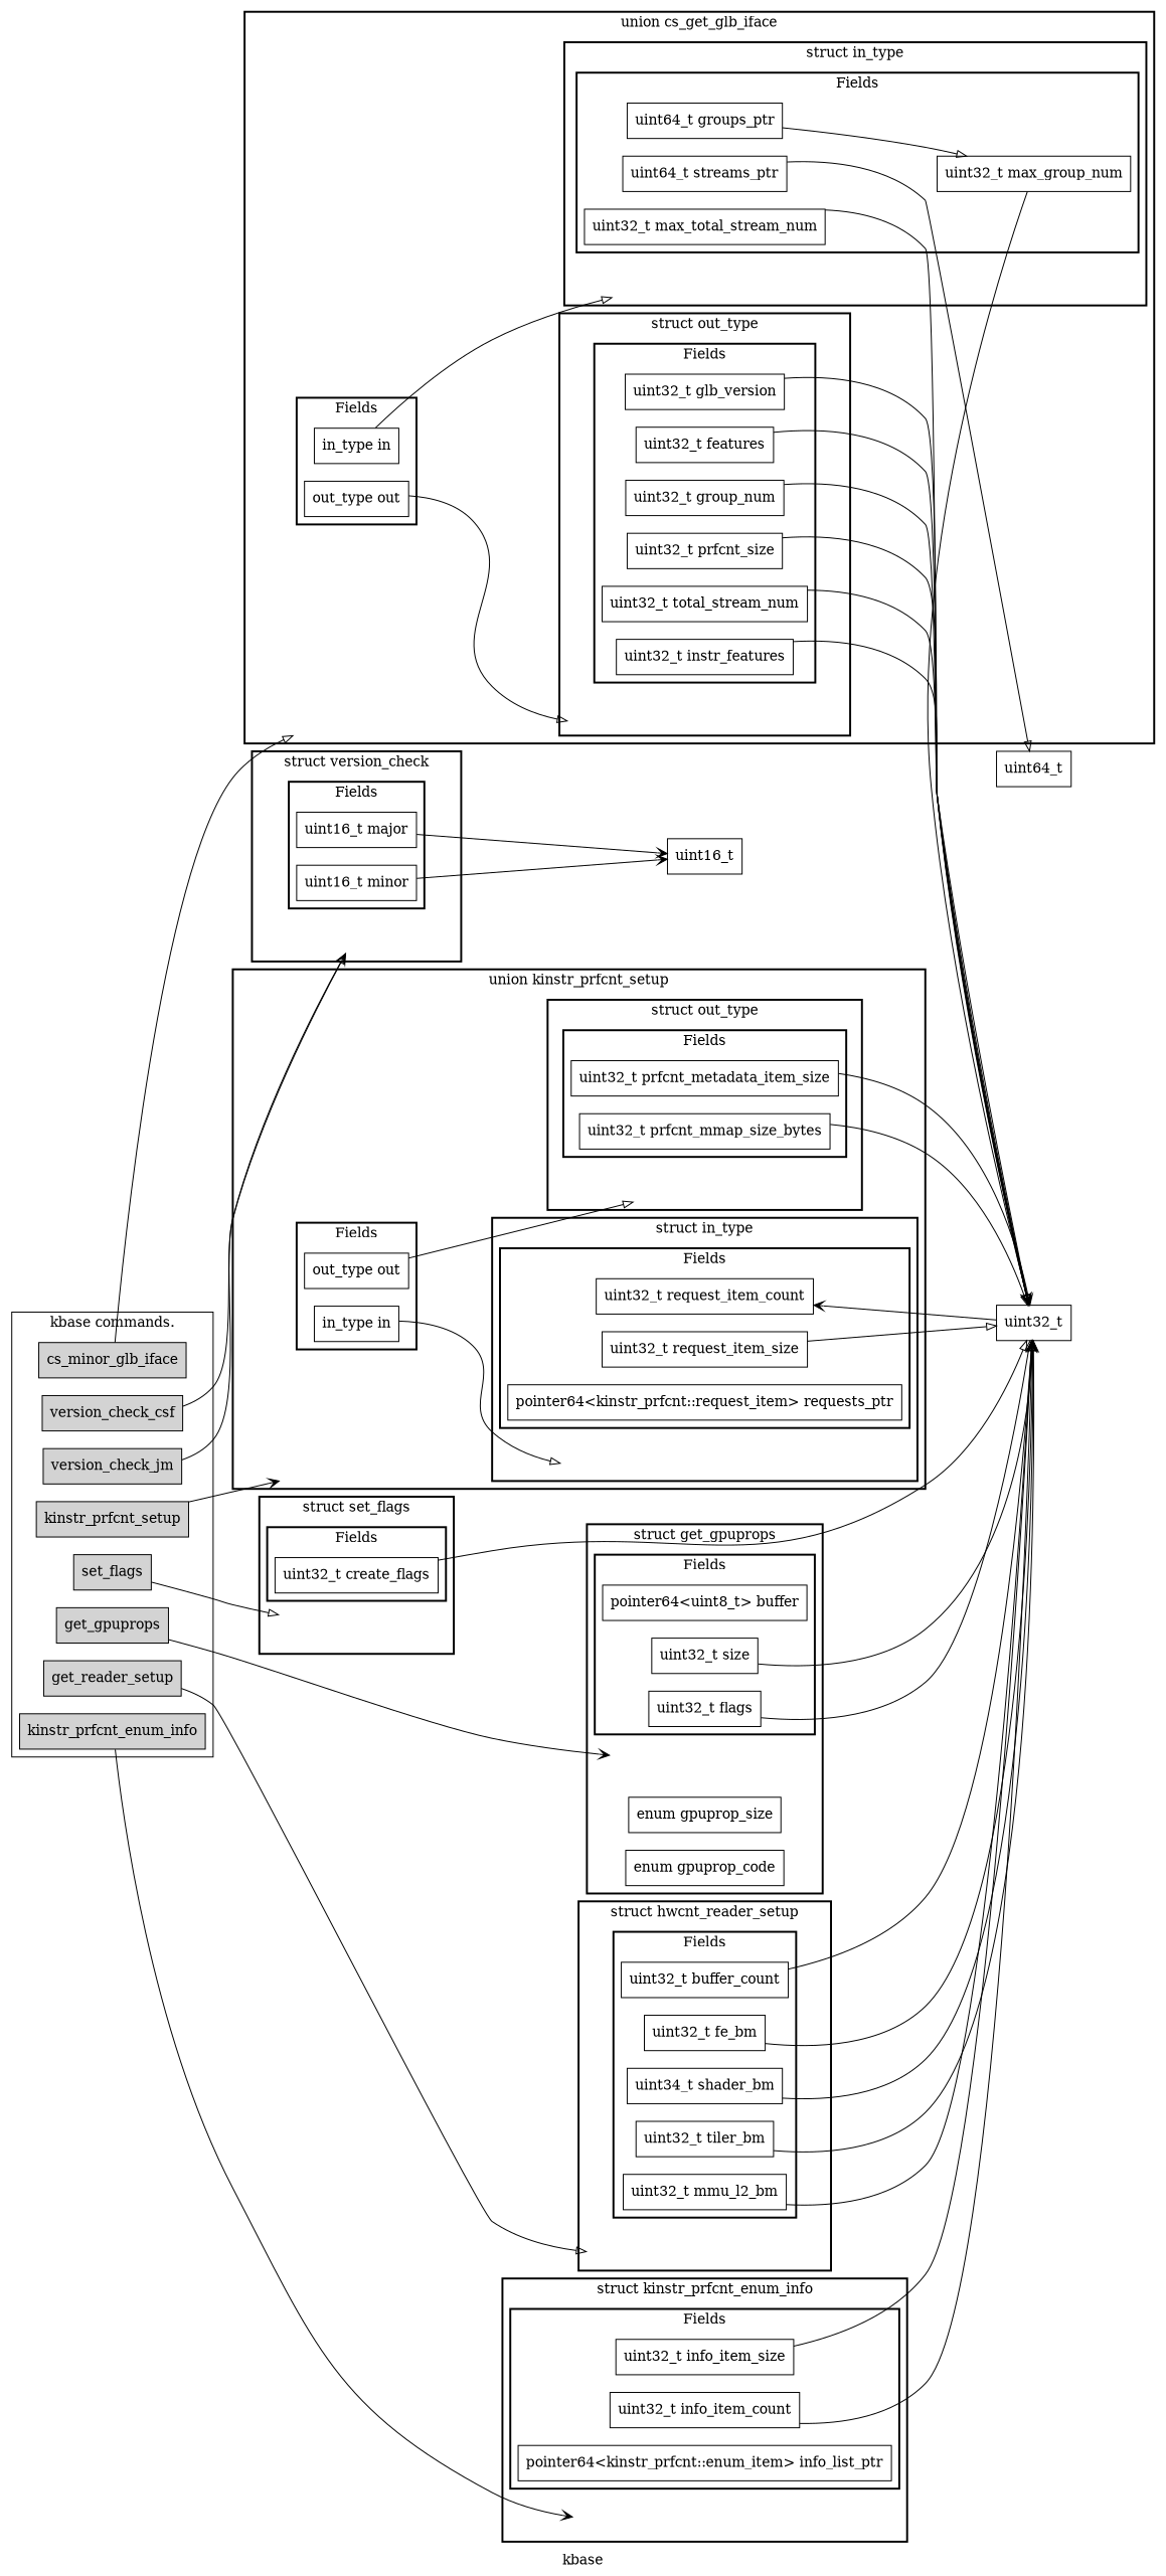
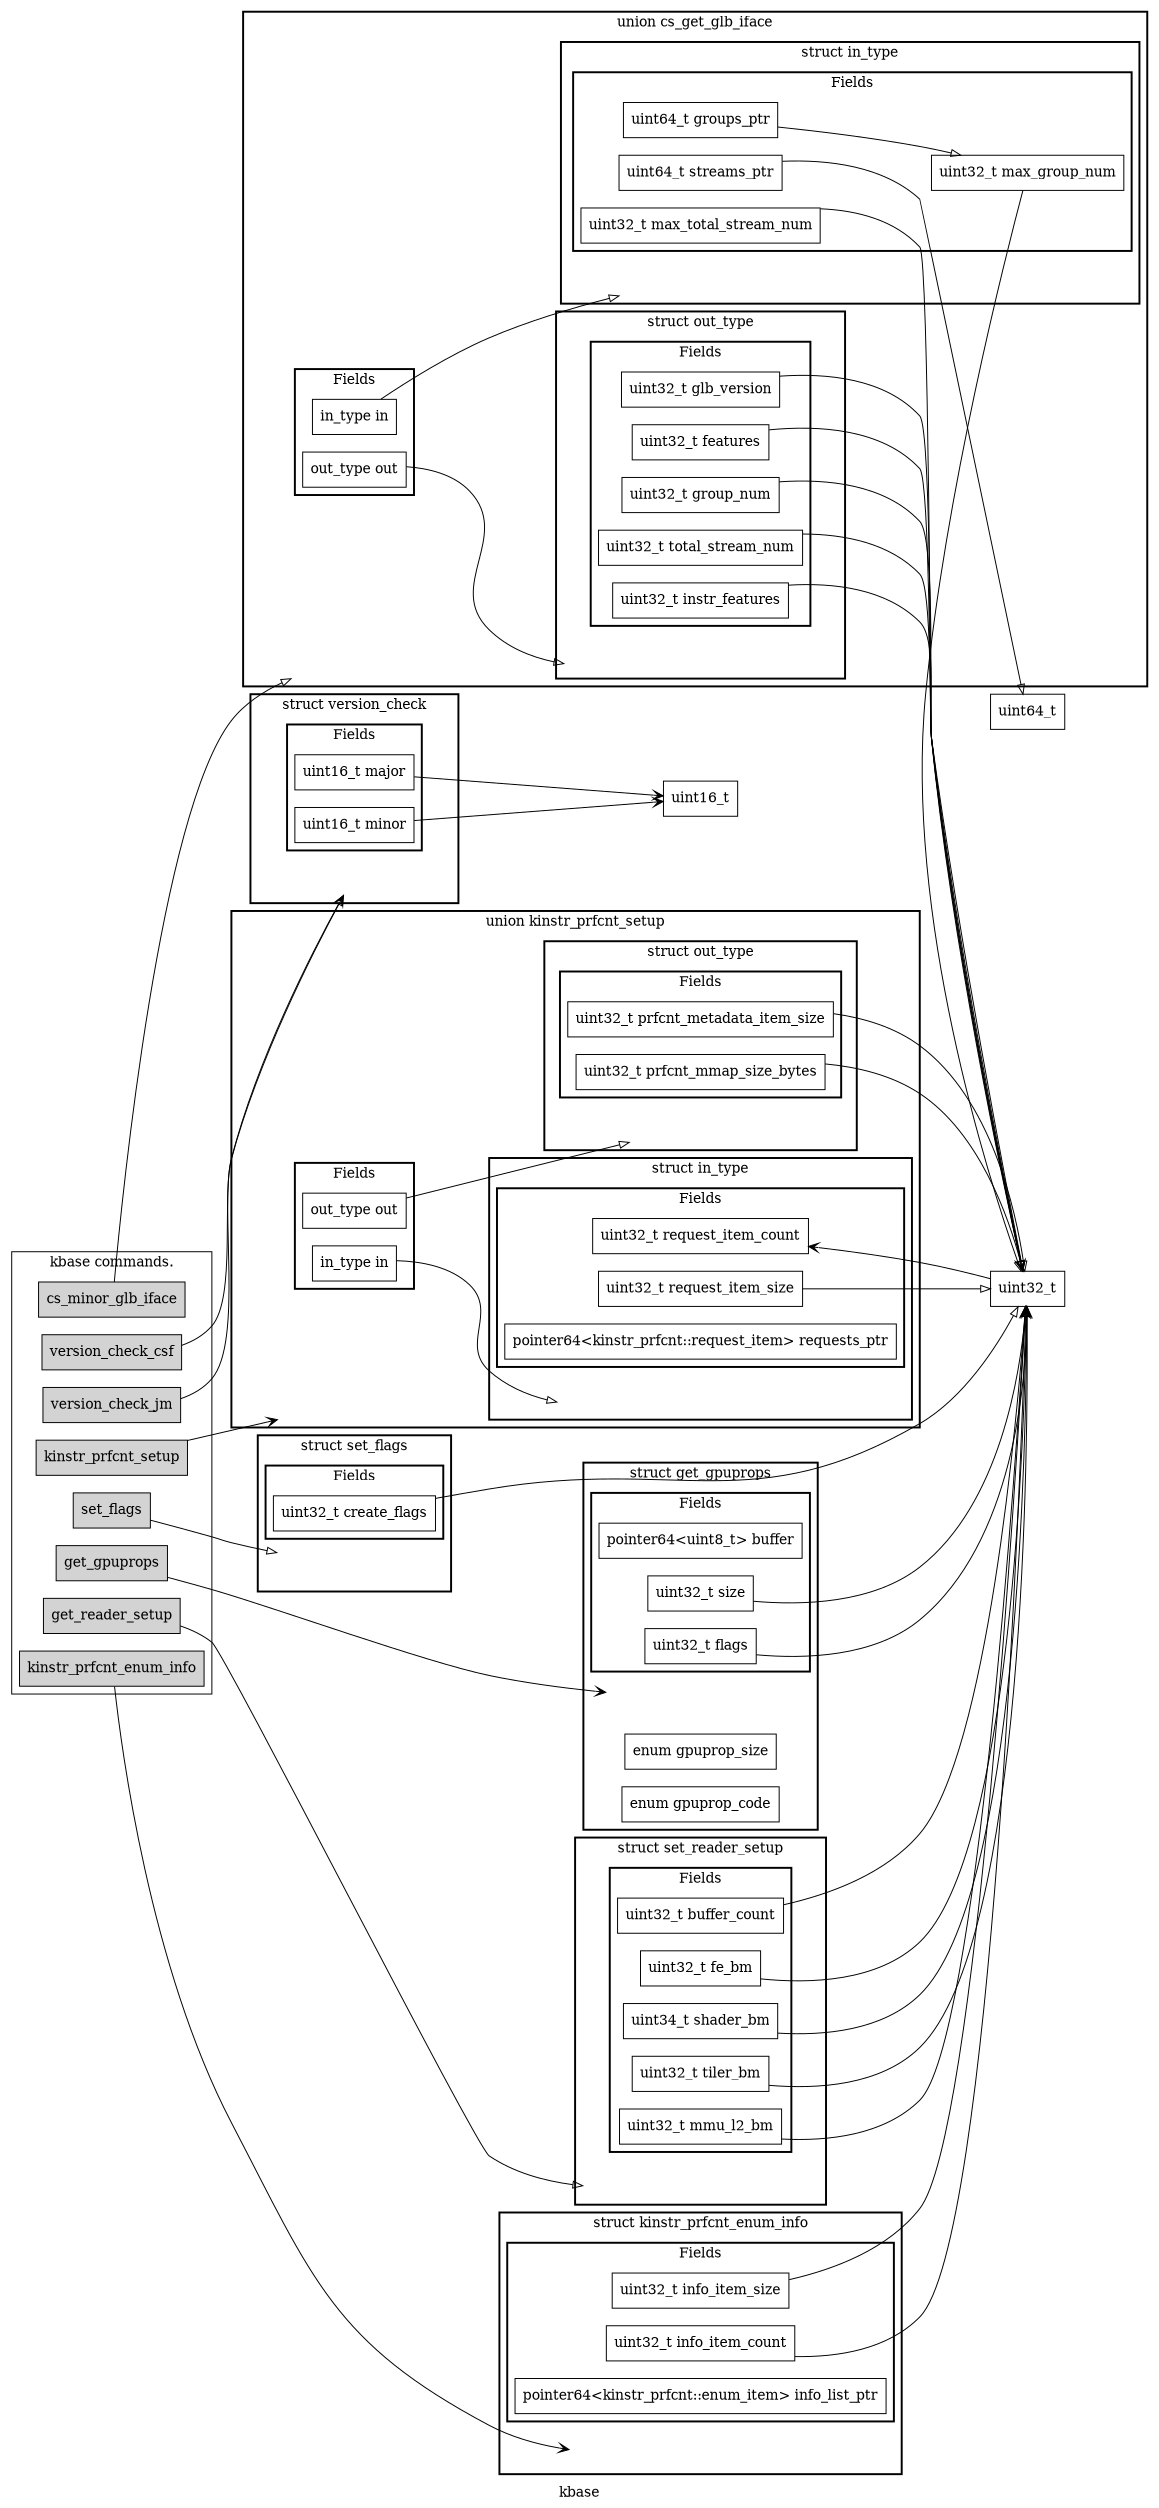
  digraph {
    compound=true
    label=kbase
    rankdir=LR
    node [shape=box]
    edge [arrowhead=onormal]
    n1 [fillcolor=lightgrey label=version_check_jm style=filled]
    n2 [fillcolor=lightgrey label=version_check_csf style=filled]
    n3 [fillcolor=lightgrey label=set_flags style=filled]
    n4 [fillcolor=lightgrey label=get_gpuprops style=filled]
    n5 [fillcolor=lightgrey label=cs_minor_glb_iface style=filled]
    n6 [fillcolor=lightgrey label=get_reader_setup style=filled]
    n7 [fillcolor=lightgrey label=kinstr_prfcnt_enum_info style=filled]
    n8 [fillcolor=lightgrey label=kinstr_prfcnt_setup style=filled]
    n9 [label="uint16_t major"]
    n10 [label="uint16_t minor"]
    compound_version_check [style=invis]
    n12 [label="uint32_t create_flags"]
    compound_set_flags [style=invis]
    n14 [label="pointer64<uint8_t> buffer"]
    n15 [label="uint32_t size"]
    n16 [label="uint32_t flags"]
    compound_get_gpuprops [style=invis]
    n18 [label="enum gpuprop_size"]
    n19 [label="enum gpuprop_code"]
    n20 [label="uint32_t max_group_num"]
    n21 [label="uint32_t max_total_stream_num"]
    n22 [label="uint64_t groups_ptr"]
    n23 [label="uint64_t streams_ptr"]
    compound_cs_get_glb_iface_in_type [style=invis]
    n25 [label="uint32_t glb_version"]
    n26 [label="uint32_t features"]
    n27 [label="uint32_t group_num"]
-   n28 [label="uint32_t prfcnt_size"]
    n29 [label="uint32_t total_stream_num"]
    n30 [label="uint32_t instr_features"]
    compound_cs_get_glb_iface_out_type [style=invis]
    n32 [label="in_type in"]
    n33 [label="out_type out"]
    compound_cs_get_glb_iface [style=invis]
    n35 [label="uint32_t buffer_count"]
    n36 [label="uint32_t fe_bm"]
    n37 [label="uint34_t shader_bm"]
    n38 [label="uint32_t tiler_bm"]
    n39 [label="uint32_t mmu_l2_bm"]
    compound_hwcnt_reader_setup [style=invis]
    n41 [label="uint32_t info_item_size"]
    n42 [label="uint32_t info_item_count"]
    n43 [label="pointer64<kinstr_prfcnt::enum_item> info_list_ptr"]
    compound_kinstr_prfcnt_enum_info [style=invis]
    n45 [label="uint32_t request_item_count"]
    n46 [label="uint32_t request_item_size"]
    n47 [label="pointer64<kinstr_prfcnt::request_item> requests_ptr"]
    compound_kinstr_prfcnt_setup_in_type [style=invis]
    n49 [label="uint32_t prfcnt_metadata_item_size"]
    n50 [label="uint32_t prfcnt_mmap_size_bytes"]
    compound_kinstr_prfcnt_setup_out_type [style=invis]
    n52 [label="in_type in"]
    n53 [label="out_type out"]
    compound_kinstr_prfcnt_setup [style=invis]
    uint16_t
    uint32_t
    uint64_t
    subgraph cluster_1 {
      label="kbase commands."
      n1
      n2
      n3
      n4
      n5
      n6
      n7
      n8
    }
    subgraph cluster_2 {
      label="struct version_check"
      style=bold
      compound_version_check
      subgraph cluster_3 {
        label=Fields
        style=bold
        n9
        n10
      }
    }
    subgraph cluster_4 {
      label="struct set_flags"
      style=bold
      compound_set_flags
      subgraph cluster_5 {
        label=Fields
        style=bold
        n12
      }
    }
    subgraph cluster_6 {
      label="struct get_gpuprops"
      style=bold
      compound_get_gpuprops
      n18
      n19
      subgraph cluster_7 {
        label=Fields
        style=bold
        n14
        n15
        n16
      }
    }
    subgraph cluster_8 {
      label="union cs_get_glb_iface"
      style=bold
      compound_cs_get_glb_iface
      subgraph cluster_9 {
        label="struct in_type"
        style=bold
        compound_cs_get_glb_iface_in_type
        subgraph cluster_10 {
          label=Fields
          style=bold
          n20
          n21
          n22
          n23
        }
      }
      subgraph cluster_11 {
        label="struct out_type"
        style=bold
        compound_cs_get_glb_iface_out_type
        subgraph cluster_12 {
          label=Fields
          style=bold
          n25
          n26
          n27
-         n28
          n29
          n30
        }
      }
      subgraph cluster_13 {
        label=Fields
        style=bold
        n32
        n33
      }
    }
    subgraph cluster_14 {
-     label="struct hwcnt_reader_setup"
+     label="struct set_reader_setup"
      style=bold
      compound_hwcnt_reader_setup
      subgraph cluster_15 {
        label=Fields
        style=bold
        n35
        n36
        n37
        n38
        n39
      }
    }
    subgraph cluster_16 {
      label="struct kinstr_prfcnt_enum_info"
      style=bold
      compound_kinstr_prfcnt_enum_info
      subgraph cluster_17 {
        label=Fields
        style=bold
        n41
        n42
        n43
      }
    }
    subgraph cluster_18 {
      label="union kinstr_prfcnt_setup"
      style=bold
      compound_kinstr_prfcnt_setup
      subgraph cluster_19 {
        label="struct in_type"
        style=bold
        compound_kinstr_prfcnt_setup_in_type
        subgraph cluster_20 {
          label=Fields
          style=bold
          n45
          n46
          n47
        }
      }
      subgraph cluster_21 {
        label="struct out_type"
        style=bold
        compound_kinstr_prfcnt_setup_out_type
        subgraph cluster_22 {
          label=Fields
          style=bold
          n49
          n50
        }
      }
      subgraph cluster_23 {
        label=Fields
        style=bold
        n52
        n53
      }
    }
    n1 -> compound_version_check
    n2 -> compound_version_check [arrowhead=vee]
    n3 -> compound_set_flags
    n4 -> compound_get_gpuprops [arrowhead=vee]
    n5 -> compound_cs_get_glb_iface
    n6 -> compound_hwcnt_reader_setup
    n7 -> compound_kinstr_prfcnt_enum_info [arrowhead=vee]
    n8 -> compound_kinstr_prfcnt_setup [arrowhead=vee]
    n9 -> uint16_t [arrowhead=vee]
    n10 -> uint16_t [arrowhead=vee]
    n12 -> uint32_t
    n15 -> uint32_t
    n16 -> uint32_t
    n20 -> uint32_t
    n21 -> uint32_t [arrowhead=vee]
    n22 -> n20
    n23 -> uint64_t
    n25 -> uint32_t
    n26 -> uint32_t [arrowhead=vee]
    n27 -> uint32_t
-   n28 -> uint32_t [arrowhead=vee]
    n29 -> uint32_t
    n30 -> uint32_t
    n32 -> compound_cs_get_glb_iface_in_type
    n33 -> compound_cs_get_glb_iface_out_type
    n35 -> uint32_t
    n36 -> uint32_t [arrowhead=vee]
    n37 -> uint32_t
    n38 -> uint32_t [arrowhead=vee]
    n39 -> uint32_t [arrowhead=vee]
    n41 -> uint32_t [arrowhead=vee]
    n42 -> uint32_t [arrowhead=vee]
    n46 -> uint32_t
-   n49 -> uint32_t [arrowhead=vee]
+   n49 -> uint32_t
    n50 -> uint32_t
    n52 -> compound_kinstr_prfcnt_setup_in_type
    n53 -> compound_kinstr_prfcnt_setup_out_type
    uint32_t -> n45 [arrowhead=vee]
  }
